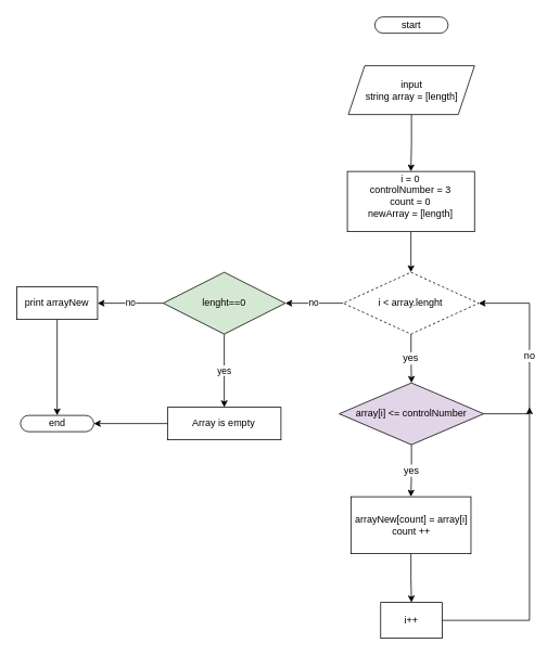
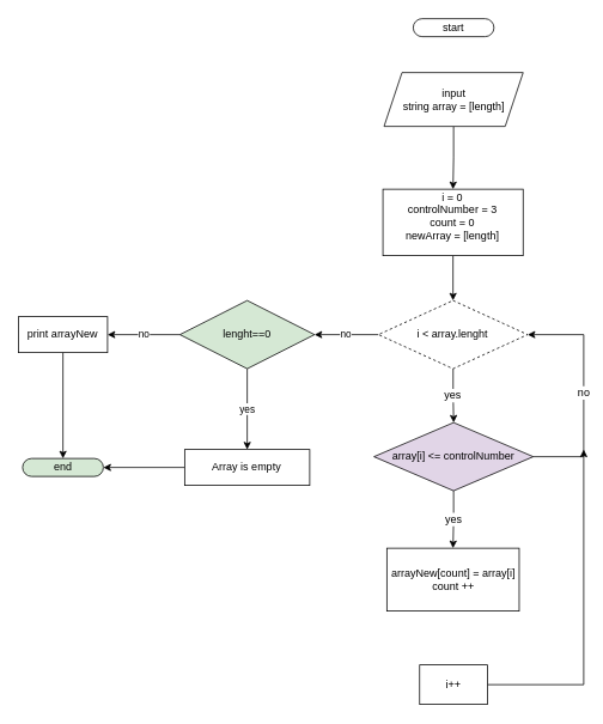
  <mxCell id="0" />
  <mxCell id="1" parent="0" />
  <mxCell id="2" value="start" style="rounded=1;whiteSpace=wrap;html=1;arcSize=50;fontSize=12;" vertex="1" parent="1"><mxGeometry x="460" y="20" width="90" height="20" as="geometry" /></mxCell>
  <mxCell id="3" value="yes" style="edgeStyle=orthogonalEdgeStyle;rounded=0;orthogonalLoop=1;jettySize=auto;html=1;fontSize=12;" edge="1" parent="1" source="5" target="10"><mxGeometry relative="1" as="geometry" /></mxCell>
  <mxCell id="4" value="no" style="edgeStyle=orthogonalEdgeStyle;rounded=0;orthogonalLoop=1;jettySize=auto;html=1;entryX=1;entryY=0.5;entryDx=0;entryDy=0;" edge="1" parent="1" source="5" target="22"><mxGeometry relative="1" as="geometry" /></mxCell>
  <mxCell id="5" value="&lt;span style=&quot;text-align: left; font-size: 12px;&quot;&gt;i &amp;lt; array.lenght&lt;/span&gt;" style="rhombus;whiteSpace=wrap;html=1;fontSize=12;dashed=1;" vertex="1" parent="1"><mxGeometry x="421.25" y="334" width="166.25" height="76" as="geometry" /></mxCell>
  <mxCell id="6" value="" style="edgeStyle=orthogonalEdgeStyle;rounded=0;orthogonalLoop=1;jettySize=auto;html=1;fontSize=12;" edge="1" parent="1" source="7" target="5"><mxGeometry relative="1" as="geometry" /></mxCell>
  <mxCell id="7" value="&lt;div style=&quot;&quot;&gt;&lt;span style=&quot;background-color: initial;&quot;&gt;i = 0&lt;/span&gt;&lt;/div&gt;&lt;div style=&quot;&quot;&gt;&lt;span style=&quot;background-color: initial;&quot;&gt;controlNumber = 3&lt;/span&gt;&lt;/div&gt;&lt;div style=&quot;&quot;&gt;count = 0&lt;span style=&quot;background-color: initial;&quot;&gt;&lt;br&gt;&lt;/span&gt;&lt;/div&gt;&lt;span style=&quot;font-size: 12px;&quot;&gt;newArray = [length]&lt;/span&gt;&lt;span style=&quot;font-size: 12px;&quot;&gt;&lt;br style=&quot;font-size: 12px;&quot;&gt;&lt;br style=&quot;font-size: 12px;&quot;&gt;&lt;/span&gt;" style="rounded=0;whiteSpace=wrap;html=1;fontSize=12;" vertex="1" parent="1"><mxGeometry x="426.25" y="210" width="156.25" height="74" as="geometry" /></mxCell>
  <mxCell id="8" value="no" style="edgeStyle=orthogonalEdgeStyle;rounded=0;orthogonalLoop=1;jettySize=auto;html=1;fontSize=12;entryX=1;entryY=0.5;entryDx=0;entryDy=0;exitX=1;exitY=0.5;exitDx=0;exitDy=0;" edge="1" parent="1" source="10" target="5"><mxGeometry relative="1" as="geometry"><mxPoint x="610" y="512" as="sourcePoint" /><mxPoint x="730" y="360" as="targetPoint" /><Array as="points"><mxPoint x="650" y="508" /><mxPoint x="650" y="372" /></Array></mxGeometry></mxCell>
  <mxCell id="9" value="yes" style="edgeStyle=orthogonalEdgeStyle;rounded=0;orthogonalLoop=1;jettySize=auto;html=1;entryX=0.5;entryY=0;entryDx=0;entryDy=0;fontSize=12;exitX=0.5;exitY=1;exitDx=0;exitDy=0;entryPerimeter=0;" edge="1" parent="1" source="10" target="12"><mxGeometry relative="1" as="geometry"><mxPoint x="496" y="574" as="sourcePoint" /><mxPoint x="496.25" y="634" as="targetPoint" /><Array as="points" /></mxGeometry></mxCell>
  <mxCell id="10" value="&lt;span style=&quot;text-align: left;&quot;&gt;array&lt;/span&gt;&lt;span style=&quot;font-size: 12px; text-align: left;&quot;&gt;[i&lt;/span&gt;&lt;span style=&quot;font-size: 12px; text-align: left;&quot;&gt;] &amp;lt;=&amp;nbsp;&lt;/span&gt;controlNumber&lt;span style=&quot;font-size: 12px; text-align: left;&quot;&gt;&lt;br&gt;&lt;/span&gt;" style="rhombus;whiteSpace=wrap;html=1;fontSize=12;fillColor=#e1d5e7;" vertex="1" parent="1"><mxGeometry x="416.25" y="470" width="177.5" height="76" as="geometry" /></mxCell>
- <mxCell id="11" style="edgeStyle=orthogonalEdgeStyle;rounded=0;orthogonalLoop=1;jettySize=auto;html=1;entryX=0.5;entryY=0;entryDx=0;entryDy=0;" edge="1" parent="1" source="12" target="14"><mxGeometry relative="1" as="geometry" /></mxCell>
  <mxCell id="12" value="arrayNew[count] = array[i]&lt;br&gt;count ++" style="whiteSpace=wrap;html=1;fontSize=12;" vertex="1" parent="1"><mxGeometry x="430.62" y="610" width="147.5" height="70" as="geometry" /></mxCell>
  <mxCell id="13" style="edgeStyle=orthogonalEdgeStyle;rounded=0;orthogonalLoop=1;jettySize=auto;html=1;" edge="1" parent="1" source="14"><mxGeometry relative="1" as="geometry"><mxPoint x="650" y="500" as="targetPoint" /><Array as="points"><mxPoint x="650" y="762" /><mxPoint x="650" y="510" /></Array></mxGeometry></mxCell>
  <mxCell id="14" value="i++" style="whiteSpace=wrap;html=1;fontSize=12;" vertex="1" parent="1"><mxGeometry x="467.19" y="740" width="75.62" height="44" as="geometry" /></mxCell>
  <mxCell id="15" style="edgeStyle=orthogonalEdgeStyle;rounded=0;orthogonalLoop=1;jettySize=auto;html=1;exitX=0;exitY=0.5;exitDx=0;exitDy=0;entryX=1;entryY=0.5;entryDx=0;entryDy=0;" edge="1" parent="1" source="16" target="17"><mxGeometry relative="1" as="geometry" /></mxCell>
  <mxCell id="16" value="Array is empty" style="whiteSpace=wrap;html=1;fontSize=12;" vertex="1" parent="1"><mxGeometry x="205.31" y="500" width="139.38" height="40" as="geometry" /></mxCell>
- <mxCell id="17" value="end" style="rounded=1;whiteSpace=wrap;html=1;arcSize=50;fontSize=12;" vertex="1" parent="1"><mxGeometry x="24.69" y="510" width="90" height="20" as="geometry" /></mxCell>
+ <mxCell id="17" value="end" style="rounded=1;whiteSpace=wrap;html=1;arcSize=50;fontSize=12;fillColor=#d5e8d4;" vertex="1" parent="1"><mxGeometry x="24.69" y="510" width="90" height="20" as="geometry" /></mxCell>
  <mxCell id="18" style="edgeStyle=orthogonalEdgeStyle;rounded=0;orthogonalLoop=1;jettySize=auto;html=1;entryX=0.5;entryY=0;entryDx=0;entryDy=0;" edge="1" parent="1" source="19" target="7"><mxGeometry relative="1" as="geometry" /></mxCell>
  <mxCell id="19" value="input &lt;br&gt;string array = [length]" style="shape=parallelogram;perimeter=parallelogramPerimeter;whiteSpace=wrap;html=1;fixedSize=1;" vertex="1" parent="1"><mxGeometry x="427.5" y="80" width="155" height="60" as="geometry" /></mxCell>
  <mxCell id="20" value="no" style="edgeStyle=orthogonalEdgeStyle;rounded=0;orthogonalLoop=1;jettySize=auto;html=1;entryX=1;entryY=0.5;entryDx=0;entryDy=0;" edge="1" parent="1" source="22" target="24"><mxGeometry relative="1" as="geometry" /></mxCell>
  <mxCell id="21" value="yes" style="edgeStyle=orthogonalEdgeStyle;rounded=0;orthogonalLoop=1;jettySize=auto;html=1;entryX=0.5;entryY=0;entryDx=0;entryDy=0;" edge="1" parent="1" source="22" target="16"><mxGeometry relative="1" as="geometry" /></mxCell>
  <mxCell id="22" value="&lt;span style=&quot;text-align: left;&quot;&gt;lenght==0&lt;/span&gt;" style="rhombus;whiteSpace=wrap;html=1;fontSize=12;fillColor=#d5e8d4;" vertex="1" parent="1"><mxGeometry x="200" y="334" width="150" height="76" as="geometry" /></mxCell>
  <mxCell id="23" style="edgeStyle=orthogonalEdgeStyle;rounded=0;orthogonalLoop=1;jettySize=auto;html=1;exitX=0.5;exitY=1;exitDx=0;exitDy=0;entryX=0.5;entryY=0;entryDx=0;entryDy=0;" edge="1" parent="1" source="24" target="17"><mxGeometry relative="1" as="geometry" /></mxCell>
  <mxCell id="24" value="print arrayNew" style="whiteSpace=wrap;html=1;fontSize=12;" vertex="1" parent="1"><mxGeometry x="20" y="352" width="99.38" height="40" as="geometry" /></mxCell>
